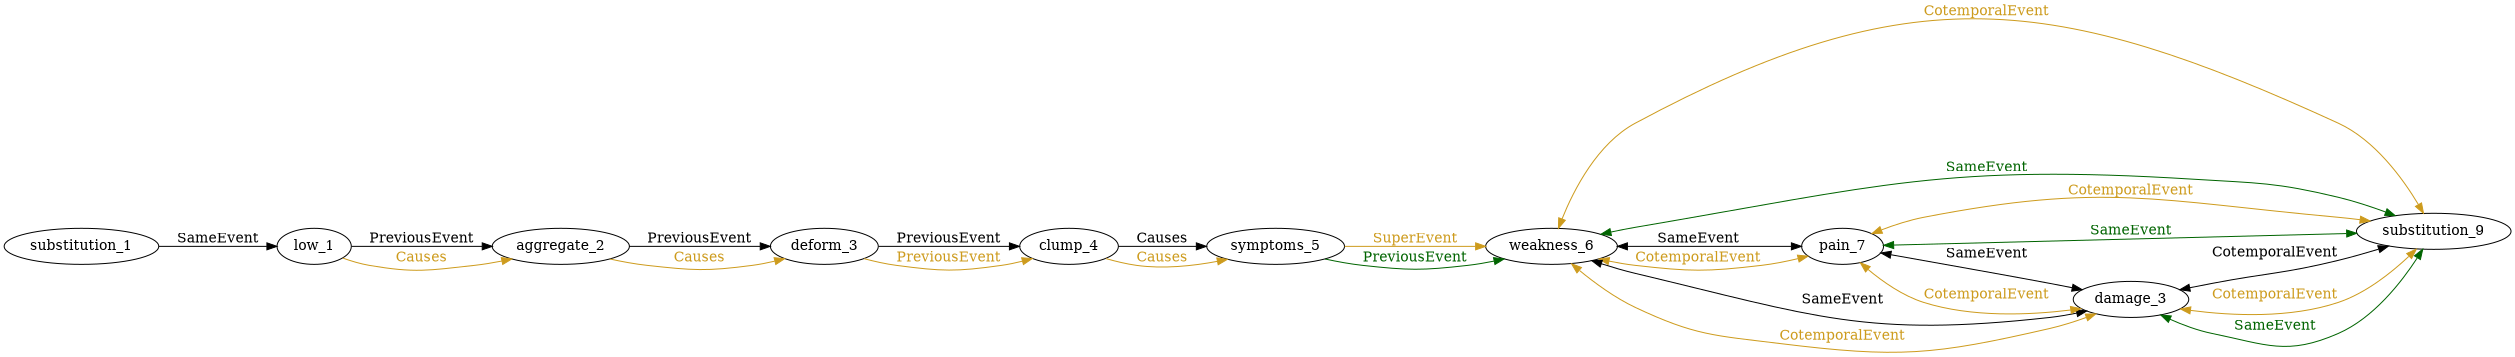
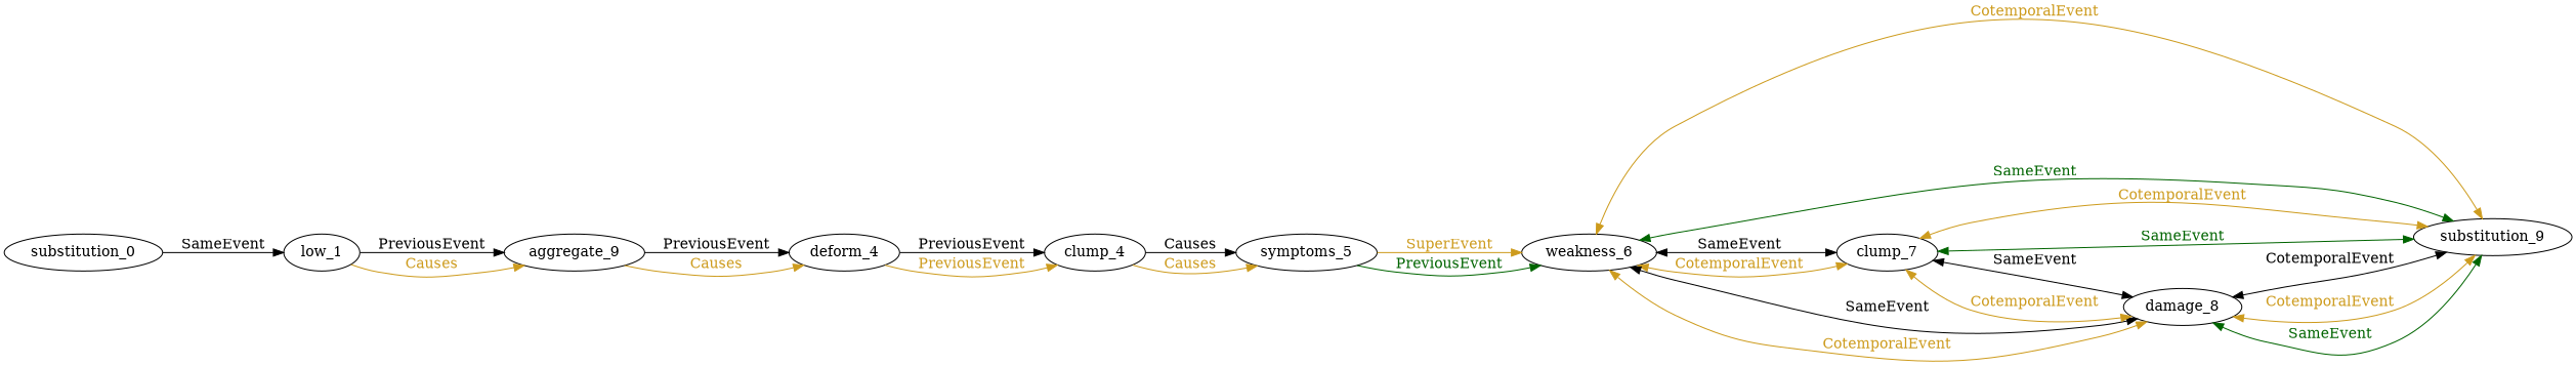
  digraph {
    rankdir=LR
    edge [color=goldenrod3 fontcolor=goldenrod3 dir=both]
-   n1 [label=substitution_1]
+   n1 [label=substitution_0]
    n2 [label=low_1]
-   n3 [label=aggregate_2]
-   n4 [label=deform_3]
+   n3 [label=aggregate_9]
+   n4 [label=deform_4]
    n5 [label=clump_4]
    n6 [label=symptoms_5]
    n7 [label=weakness_6]
-   n8 [label=pain_7]
-   n9 [label=damage_3]
+   n8 [label=clump_7]
+   n9 [label=damage_8]
    n10 [label=substitution_9]
    n1 -> n2 [color=Black fontcolor=black label=SameEvent dir=""]
    n2 -> n3 [color=Black fontcolor=black label=PreviousEvent dir=""]
    n2 -> n3 [label=Causes dir=""]
    n3 -> n4 [color=Black fontcolor=black label=PreviousEvent dir=""]
    n3 -> n4 [label=Causes dir=""]
    n4 -> n5 [color=Black fontcolor=black label=PreviousEvent dir=""]
    n4 -> n5 [label=PreviousEvent dir=""]
    n5 -> n6 [color=Black fontcolor=black label=Causes dir=""]
    n5 -> n6 [label=Causes dir=""]
    n6 -> n7 [label=SuperEvent dir=""]
    n6 -> n7 [color=darkgreen fontcolor=darkgreen label=PreviousEvent dir=""]
    n7 -> n8 [color=Black fontcolor=black label=SameEvent]
    n7 -> n8 [label=CotemporalEvent]
    n7 -> n9 [color=Black fontcolor=black label=SameEvent]
    n7 -> n9 [label=CotemporalEvent]
    n7 -> n10 [label=CotemporalEvent]
    n7 -> n10 [color=darkgreen fontcolor=darkgreen label=SameEvent]
    n8 -> n9 [color=Black fontcolor=black label=SameEvent]
    n8 -> n9 [label=CotemporalEvent]
    n8 -> n10 [label=CotemporalEvent]
    n8 -> n10 [color=darkgreen fontcolor=darkgreen label=SameEvent]
    n9 -> n10 [color=Black fontcolor=black label=CotemporalEvent]
    n9 -> n10 [label=CotemporalEvent]
    n9 -> n10 [color=darkgreen fontcolor=darkgreen label=SameEvent]
  }
